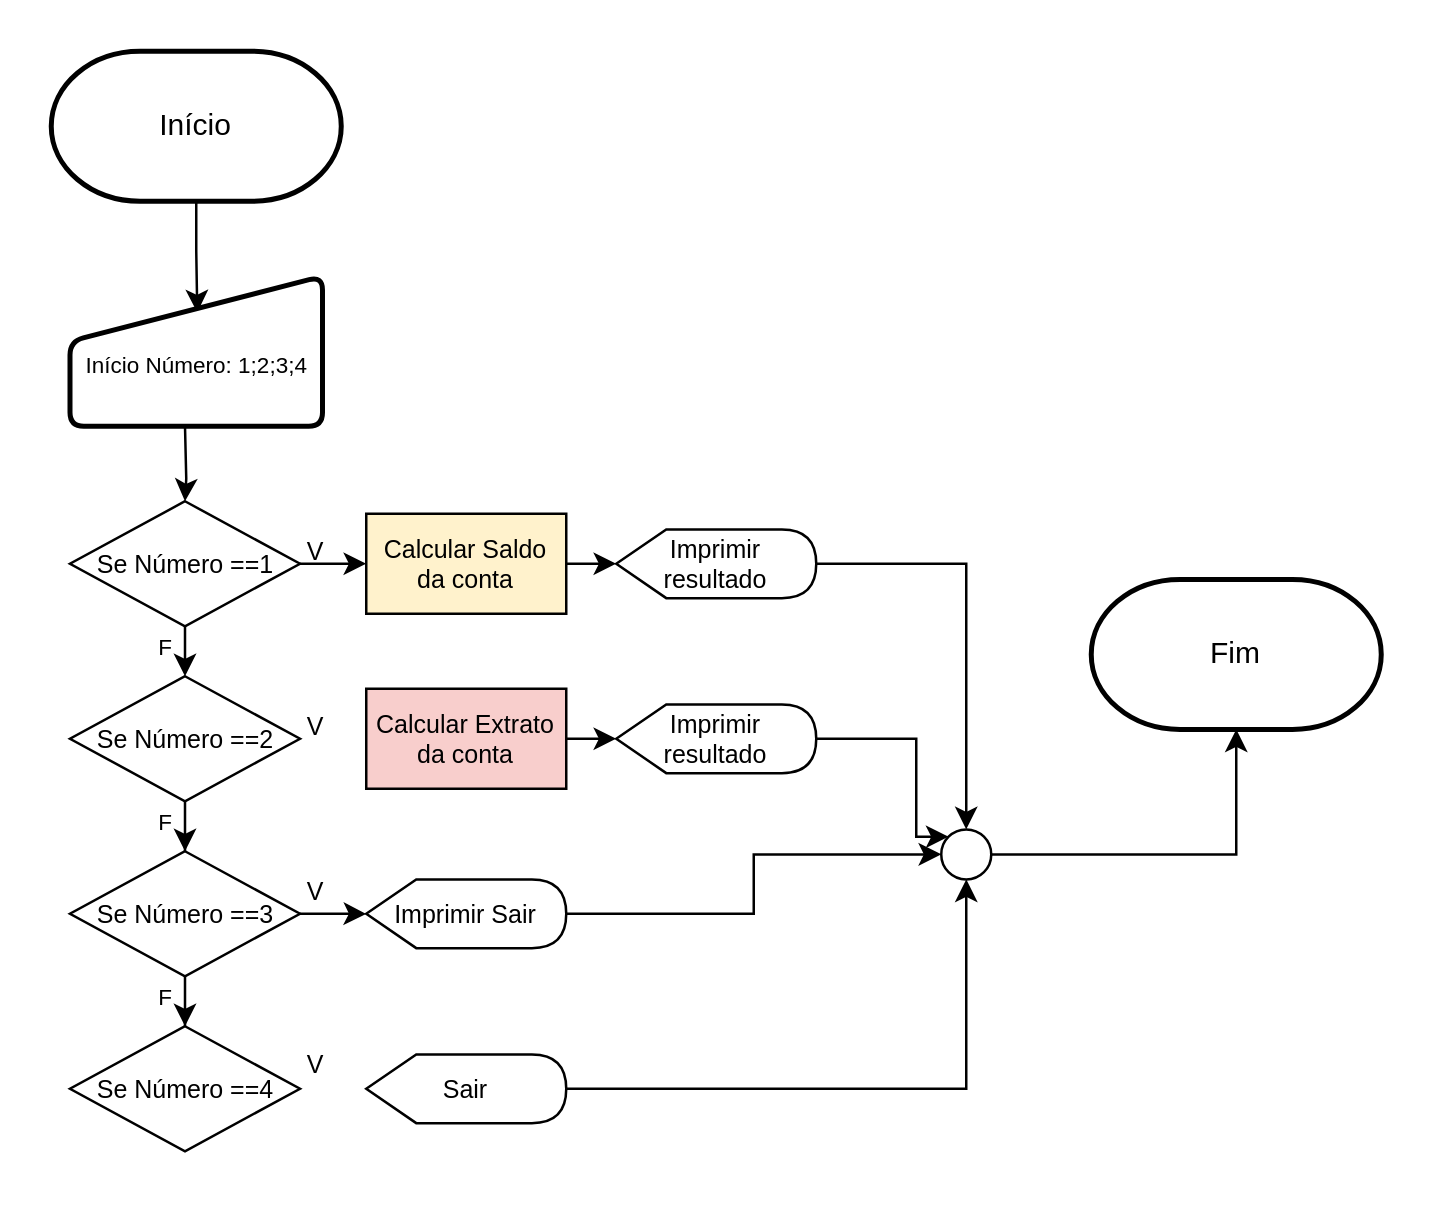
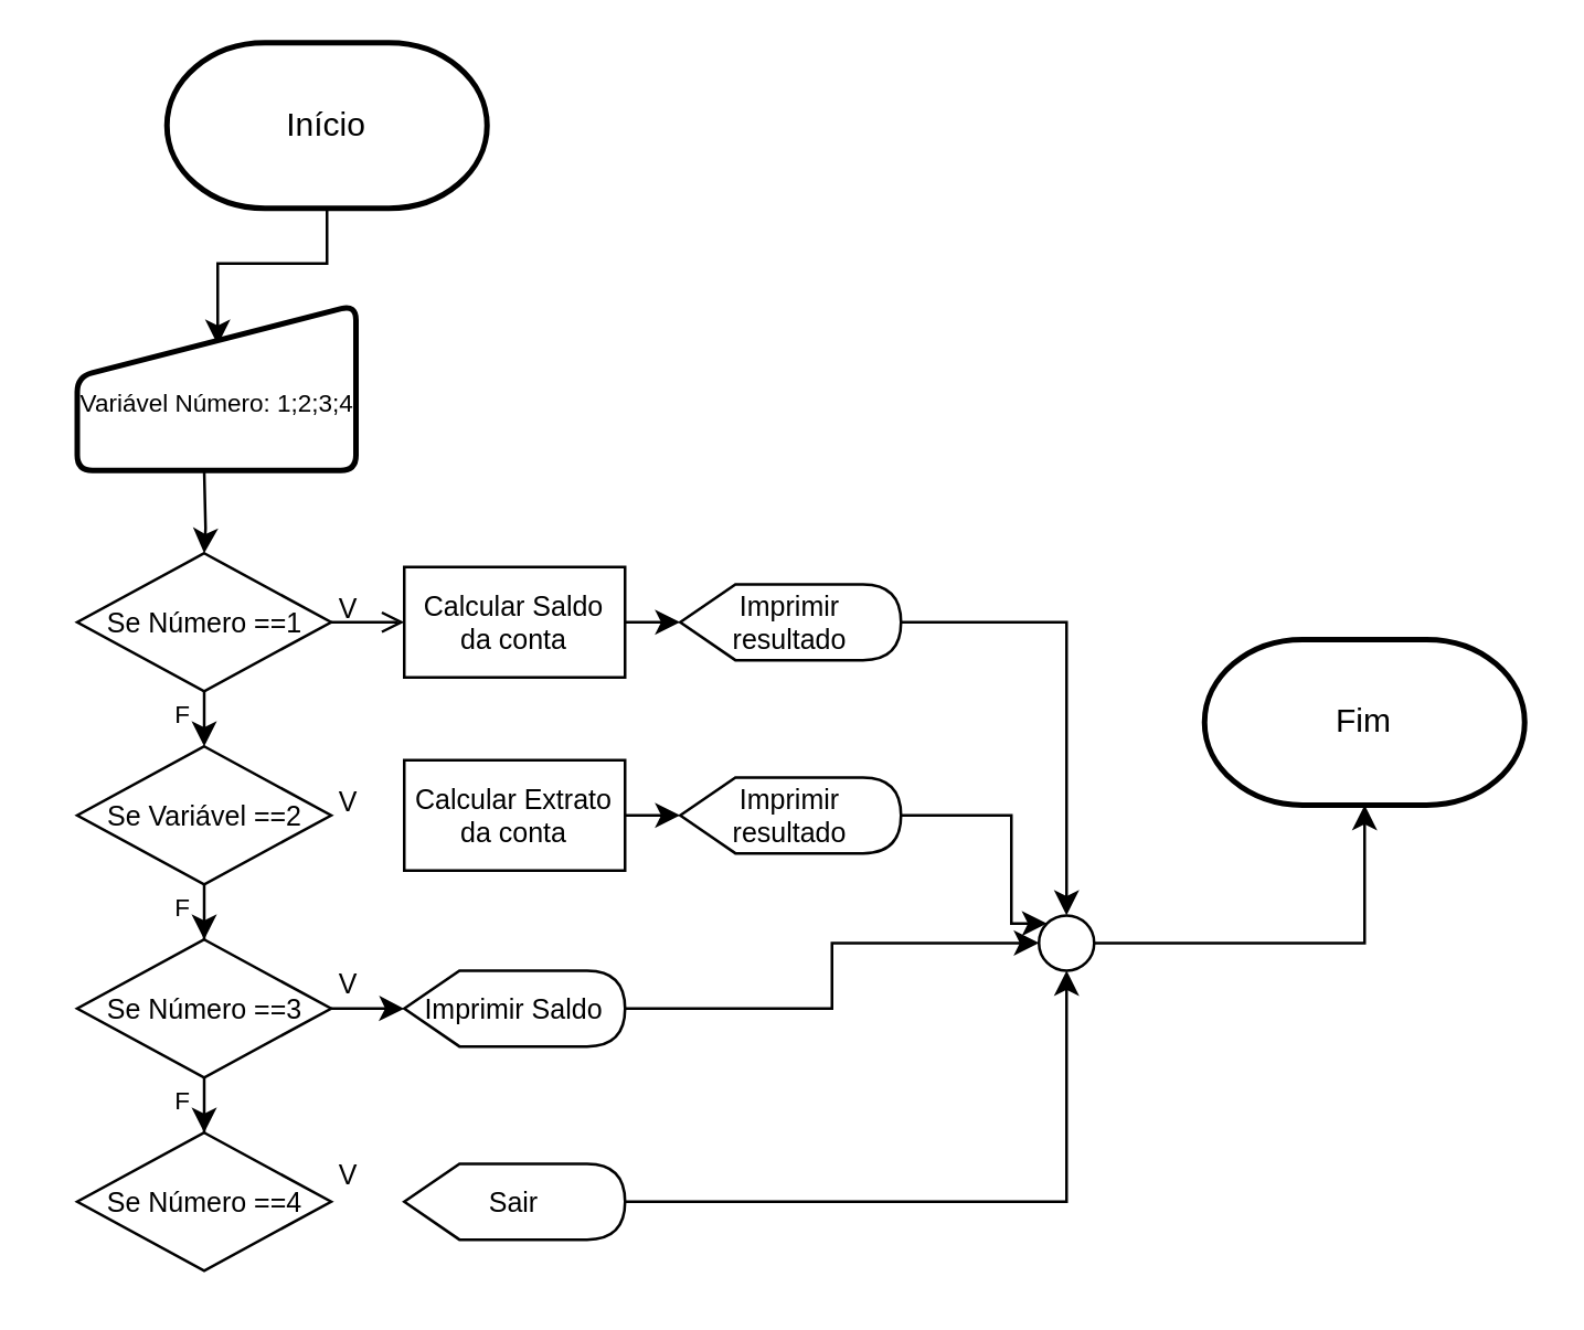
  <mxCell id="0" />
  <mxCell id="1" parent="0" />
  <mxCell id="2" value="" style="edgeStyle=orthogonalEdgeStyle;rounded=0;orthogonalLoop=1;jettySize=auto;html=1;entryX=0.504;entryY=0.241;entryDx=0;entryDy=0;entryPerimeter=0;" edge="1" parent="1" source="3" target="4"><mxGeometry relative="1" as="geometry" /></mxCell>
- <mxCell id="3" value="Início" style="strokeWidth=2;html=1;shape=mxgraph.flowchart.terminator;whiteSpace=wrap;" vertex="1" parent="1"><mxGeometry x="20" y="20" width="116" height="60" as="geometry" /></mxCell>
- <mxCell id="4" value="&lt;div&gt;&lt;br&gt;&lt;/div&gt;&lt;div&gt;&lt;span style=&quot;background-color: initial;&quot;&gt;Início Número: 1;2;3;4&lt;/span&gt;&lt;/div&gt;" style="html=1;strokeWidth=2;shape=manualInput;whiteSpace=wrap;rounded=1;size=26;arcSize=11;fontSize=9;" vertex="1" parent="1"><mxGeometry x="27.5" y="110" width="101" height="60" as="geometry" /></mxCell>
+ <mxCell id="3" value="Início" style="strokeWidth=2;html=1;shape=mxgraph.flowchart.terminator;whiteSpace=wrap;" vertex="1" parent="1"><mxGeometry x="60" y="15" width="116" height="60" as="geometry" /></mxCell>
+ <mxCell id="4" value="&lt;div&gt;&lt;br&gt;&lt;/div&gt;&lt;div&gt;&lt;span style=&quot;background-color: initial;&quot;&gt;Variável Número: 1;2;3;4&lt;/span&gt;&lt;/div&gt;" style="html=1;strokeWidth=2;shape=manualInput;whiteSpace=wrap;rounded=1;size=26;arcSize=11;fontSize=9;" vertex="1" parent="1"><mxGeometry x="27.5" y="110" width="101" height="60" as="geometry" /></mxCell>
  <mxCell id="5" value="" style="edgeStyle=orthogonalEdgeStyle;rounded=0;orthogonalLoop=1;jettySize=auto;html=1;" edge="1" parent="1" target="8"><mxGeometry relative="1" as="geometry"><mxPoint x="73.5" y="170" as="sourcePoint" /></mxGeometry></mxCell>
- <mxCell id="6" value="" style="edgeStyle=orthogonalEdgeStyle;rounded=0;orthogonalLoop=1;jettySize=auto;html=1;entryX=0;entryY=0.5;entryDx=0;entryDy=0;" edge="1" parent="1" source="8" target="10"><mxGeometry relative="1" as="geometry"><mxPoint x="151.5" y="225" as="targetPoint" /></mxGeometry></mxCell>
+ <mxCell id="6" value="" style="edgeStyle=orthogonalEdgeStyle;rounded=0;orthogonalLoop=1;jettySize=auto;html=1;entryX=0;entryY=0.5;entryDx=0;entryDy=0;endArrow=open;" edge="1" parent="1" source="8" target="10"><mxGeometry relative="1" as="geometry"><mxPoint x="151.5" y="225" as="targetPoint" /></mxGeometry></mxCell>
  <mxCell id="7" style="edgeStyle=orthogonalEdgeStyle;rounded=0;orthogonalLoop=1;jettySize=auto;html=1;exitX=0.5;exitY=1;exitDx=0;exitDy=0;entryX=0.5;entryY=0;entryDx=0;entryDy=0;" edge="1" parent="1" source="8" target="14"><mxGeometry relative="1" as="geometry" /></mxCell>
  <mxCell id="8" value="Se Número ==1" style="rhombus;whiteSpace=wrap;html=1;fontSize=10;" vertex="1" parent="1"><mxGeometry x="27.5" y="200" width="92" height="50" as="geometry" /></mxCell>
  <mxCell id="9" value="" style="edgeStyle=orthogonalEdgeStyle;rounded=0;orthogonalLoop=1;jettySize=auto;html=1;" edge="1" parent="1" source="10" target="12"><mxGeometry relative="1" as="geometry" /></mxCell>
- <mxCell id="10" value="Calcular Saldo da conta" style="rounded=0;whiteSpace=wrap;html=1;fontSize=10;fillColor=#fff2cc;" vertex="1" parent="1"><mxGeometry x="146" y="205" width="80" height="40" as="geometry" /></mxCell>
+ <mxCell id="10" value="Calcular Saldo da conta" style="rounded=0;whiteSpace=wrap;html=1;fontSize=10;" vertex="1" parent="1"><mxGeometry x="146" y="205" width="80" height="40" as="geometry" /></mxCell>
  <mxCell id="11" style="edgeStyle=orthogonalEdgeStyle;rounded=0;orthogonalLoop=1;jettySize=auto;html=1;exitX=1;exitY=0.5;exitDx=0;exitDy=0;exitPerimeter=0;entryX=0.5;entryY=0;entryDx=0;entryDy=0;" edge="1" parent="1" source="12" target="28"><mxGeometry relative="1" as="geometry" /></mxCell>
  <mxCell id="12" value="Imprimir resultado" style="shape=display;whiteSpace=wrap;html=1;fontSize=10;" vertex="1" parent="1"><mxGeometry x="246" y="211.25" width="80" height="27.5" as="geometry" /></mxCell>
  <mxCell id="13" value="" style="edgeStyle=orthogonalEdgeStyle;rounded=0;orthogonalLoop=1;jettySize=auto;html=1;" edge="1" parent="1" source="14" target="18"><mxGeometry relative="1" as="geometry" /></mxCell>
- <mxCell id="14" value="Se Número ==2" style="rhombus;whiteSpace=wrap;html=1;fontSize=10;" vertex="1" parent="1"><mxGeometry x="27.5" y="270" width="92" height="50" as="geometry" /></mxCell>
+ <mxCell id="14" value="Se Variável ==2" style="rhombus;whiteSpace=wrap;html=1;fontSize=10;" vertex="1" parent="1"><mxGeometry x="27.5" y="270" width="92" height="50" as="geometry" /></mxCell>
  <mxCell id="15" value="Se Número ==4" style="rhombus;whiteSpace=wrap;html=1;fontSize=10;" vertex="1" parent="1"><mxGeometry x="27.5" y="410" width="92" height="50" as="geometry" /></mxCell>
  <mxCell id="16" value="" style="edgeStyle=orthogonalEdgeStyle;rounded=0;orthogonalLoop=1;jettySize=auto;html=1;" edge="1" parent="1" source="18" target="24"><mxGeometry relative="1" as="geometry" /></mxCell>
  <mxCell id="17" value="" style="edgeStyle=orthogonalEdgeStyle;rounded=0;orthogonalLoop=1;jettySize=auto;html=1;" edge="1" parent="1" source="18" target="15"><mxGeometry relative="1" as="geometry" /></mxCell>
  <mxCell id="18" value="Se Número ==3" style="rhombus;whiteSpace=wrap;html=1;fontSize=10;" vertex="1" parent="1"><mxGeometry x="27.5" y="340" width="92" height="50" as="geometry" /></mxCell>
  <mxCell id="19" value="" style="edgeStyle=orthogonalEdgeStyle;rounded=0;orthogonalLoop=1;jettySize=auto;html=1;" edge="1" parent="1" source="20" target="22"><mxGeometry relative="1" as="geometry" /></mxCell>
- <mxCell id="20" value="Calcular Extrato da conta" style="rounded=0;whiteSpace=wrap;html=1;fontSize=10;fillColor=#f8cecc;" vertex="1" parent="1"><mxGeometry x="146" y="275" width="80" height="40" as="geometry" /></mxCell>
+ <mxCell id="20" value="Calcular Extrato da conta" style="rounded=0;whiteSpace=wrap;html=1;fontSize=10;" vertex="1" parent="1"><mxGeometry x="146" y="275" width="80" height="40" as="geometry" /></mxCell>
  <mxCell id="21" style="edgeStyle=orthogonalEdgeStyle;rounded=0;orthogonalLoop=1;jettySize=auto;html=1;exitX=1;exitY=0.5;exitDx=0;exitDy=0;exitPerimeter=0;entryX=0;entryY=0;entryDx=0;entryDy=0;" edge="1" parent="1" source="22" target="28"><mxGeometry relative="1" as="geometry"><Array as="points"><mxPoint x="366" y="295" /><mxPoint x="366" y="334" /></Array></mxGeometry></mxCell>
  <mxCell id="22" value="Imprimir resultado" style="shape=display;whiteSpace=wrap;html=1;fontSize=10;" vertex="1" parent="1"><mxGeometry x="246" y="281.25" width="80" height="27.5" as="geometry" /></mxCell>
  <mxCell id="23" style="edgeStyle=orthogonalEdgeStyle;rounded=0;orthogonalLoop=1;jettySize=auto;html=1;exitX=1;exitY=0.5;exitDx=0;exitDy=0;exitPerimeter=0;entryX=0;entryY=0.5;entryDx=0;entryDy=0;" edge="1" parent="1" source="24" target="28"><mxGeometry relative="1" as="geometry" /></mxCell>
- <mxCell id="24" value="Imprimir Sair" style="shape=display;whiteSpace=wrap;html=1;fontSize=10;" vertex="1" parent="1"><mxGeometry x="146" y="351.25" width="80" height="27.5" as="geometry" /></mxCell>
+ <mxCell id="24" value="Imprimir Saldo" style="shape=display;whiteSpace=wrap;html=1;fontSize=10;" vertex="1" parent="1"><mxGeometry x="146" y="351.25" width="80" height="27.5" as="geometry" /></mxCell>
  <mxCell id="25" style="edgeStyle=orthogonalEdgeStyle;rounded=0;orthogonalLoop=1;jettySize=auto;html=1;exitX=1;exitY=0.5;exitDx=0;exitDy=0;exitPerimeter=0;entryX=0.5;entryY=1;entryDx=0;entryDy=0;" edge="1" parent="1" source="26" target="28"><mxGeometry relative="1" as="geometry" /></mxCell>
  <mxCell id="26" value="Sair" style="shape=display;whiteSpace=wrap;html=1;fontSize=10;" vertex="1" parent="1"><mxGeometry x="146" y="421.25" width="80" height="27.5" as="geometry" /></mxCell>
  <mxCell id="27" value="" style="edgeStyle=orthogonalEdgeStyle;rounded=0;orthogonalLoop=1;jettySize=auto;html=1;" edge="1" parent="1" source="28" target="29"><mxGeometry relative="1" as="geometry" /></mxCell>
  <mxCell id="28" value="" style="ellipse;whiteSpace=wrap;html=1;aspect=fixed;" vertex="1" parent="1"><mxGeometry x="376" y="331.25" width="20" height="20" as="geometry" /></mxCell>
  <mxCell id="29" value="Fim" style="strokeWidth=2;html=1;shape=mxgraph.flowchart.terminator;whiteSpace=wrap;" vertex="1" parent="1"><mxGeometry x="436" y="231.25" width="116" height="60" as="geometry" /></mxCell>
  <mxCell id="30" value="V" style="text;html=1;align=center;verticalAlign=middle;whiteSpace=wrap;rounded=0;fontSize=10;" vertex="1" parent="1"><mxGeometry x="96" y="205" width="60" height="30" as="geometry" /></mxCell>
  <mxCell id="31" value="V" style="text;html=1;align=center;verticalAlign=middle;whiteSpace=wrap;rounded=0;fontSize=10;" vertex="1" parent="1"><mxGeometry x="96" y="410" width="60" height="30" as="geometry" /></mxCell>
  <mxCell id="32" value="V" style="text;html=1;align=center;verticalAlign=middle;whiteSpace=wrap;rounded=0;fontSize=10;" vertex="1" parent="1"><mxGeometry x="96" y="341.25" width="60" height="30" as="geometry" /></mxCell>
  <mxCell id="33" value="V" style="text;html=1;align=center;verticalAlign=middle;whiteSpace=wrap;rounded=0;fontSize=10;" vertex="1" parent="1"><mxGeometry x="96" y="275" width="60" height="30" as="geometry" /></mxCell>
  <mxCell id="34" value="F" style="text;html=1;align=center;verticalAlign=middle;whiteSpace=wrap;rounded=0;fontSize=9;" vertex="1" parent="1"><mxGeometry x="46" y="250" width="40" height="18.75" as="geometry" /></mxCell>
  <mxCell id="35" value="F" style="text;html=1;align=center;verticalAlign=middle;whiteSpace=wrap;rounded=0;fontSize=9;" vertex="1" parent="1"><mxGeometry x="46" y="390" width="40" height="18.75" as="geometry" /></mxCell>
  <mxCell id="36" value="F" style="text;html=1;align=center;verticalAlign=middle;whiteSpace=wrap;rounded=0;fontSize=9;" vertex="1" parent="1"><mxGeometry x="46" y="320" width="40" height="18.75" as="geometry" /></mxCell>
